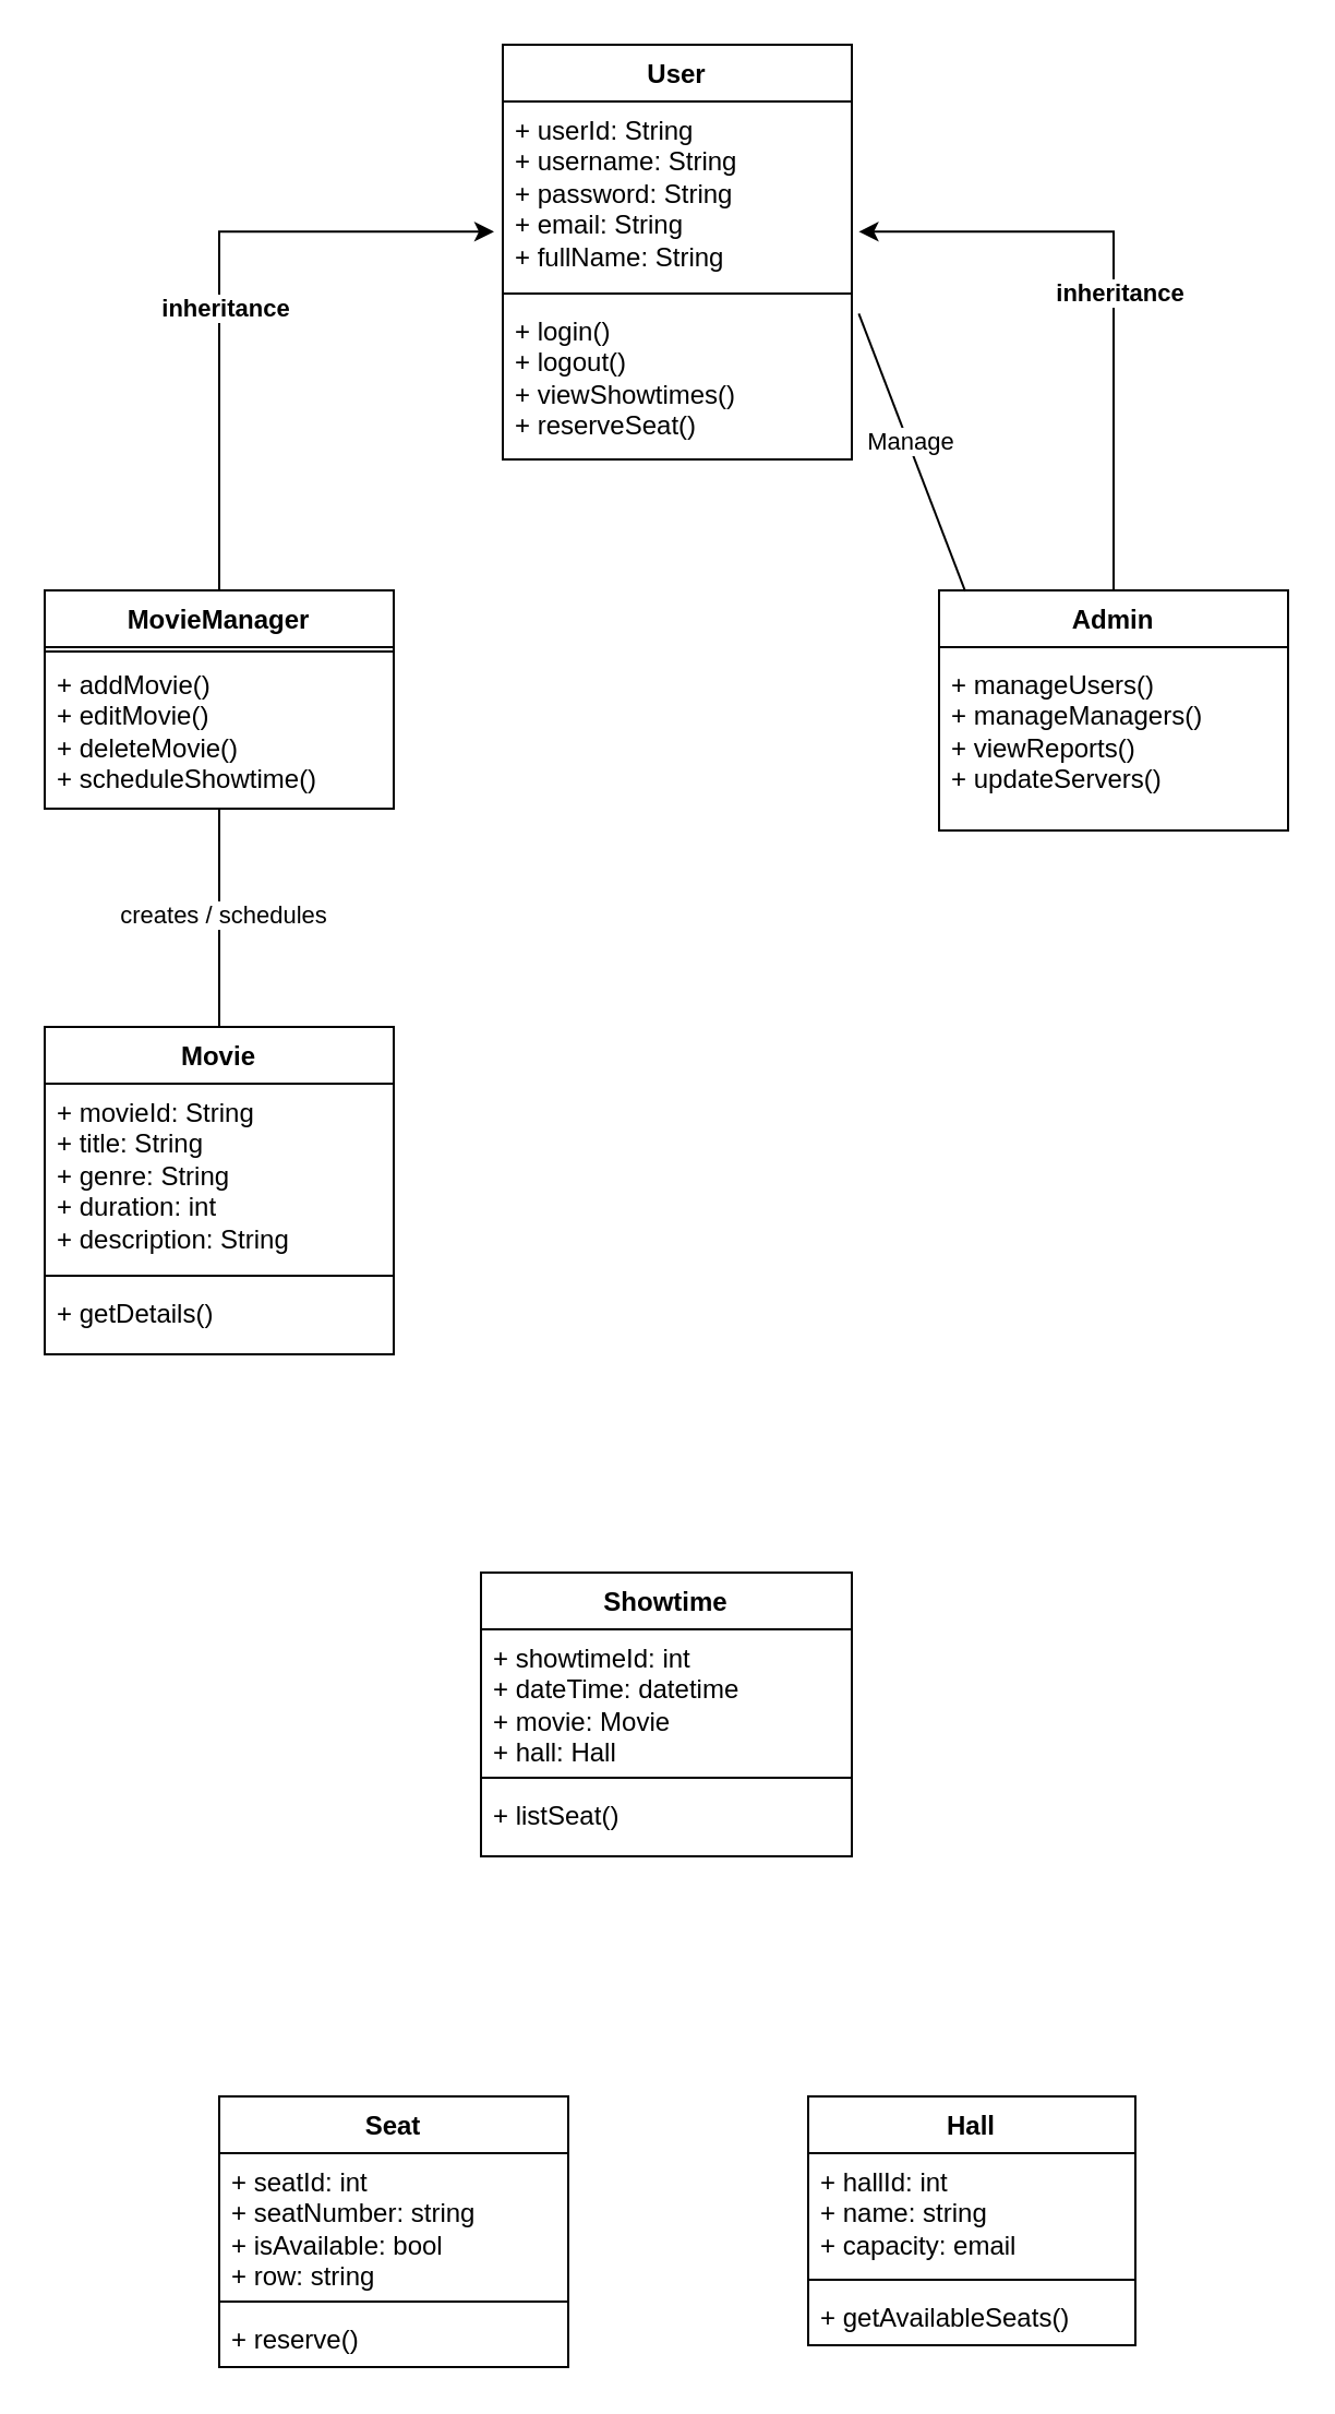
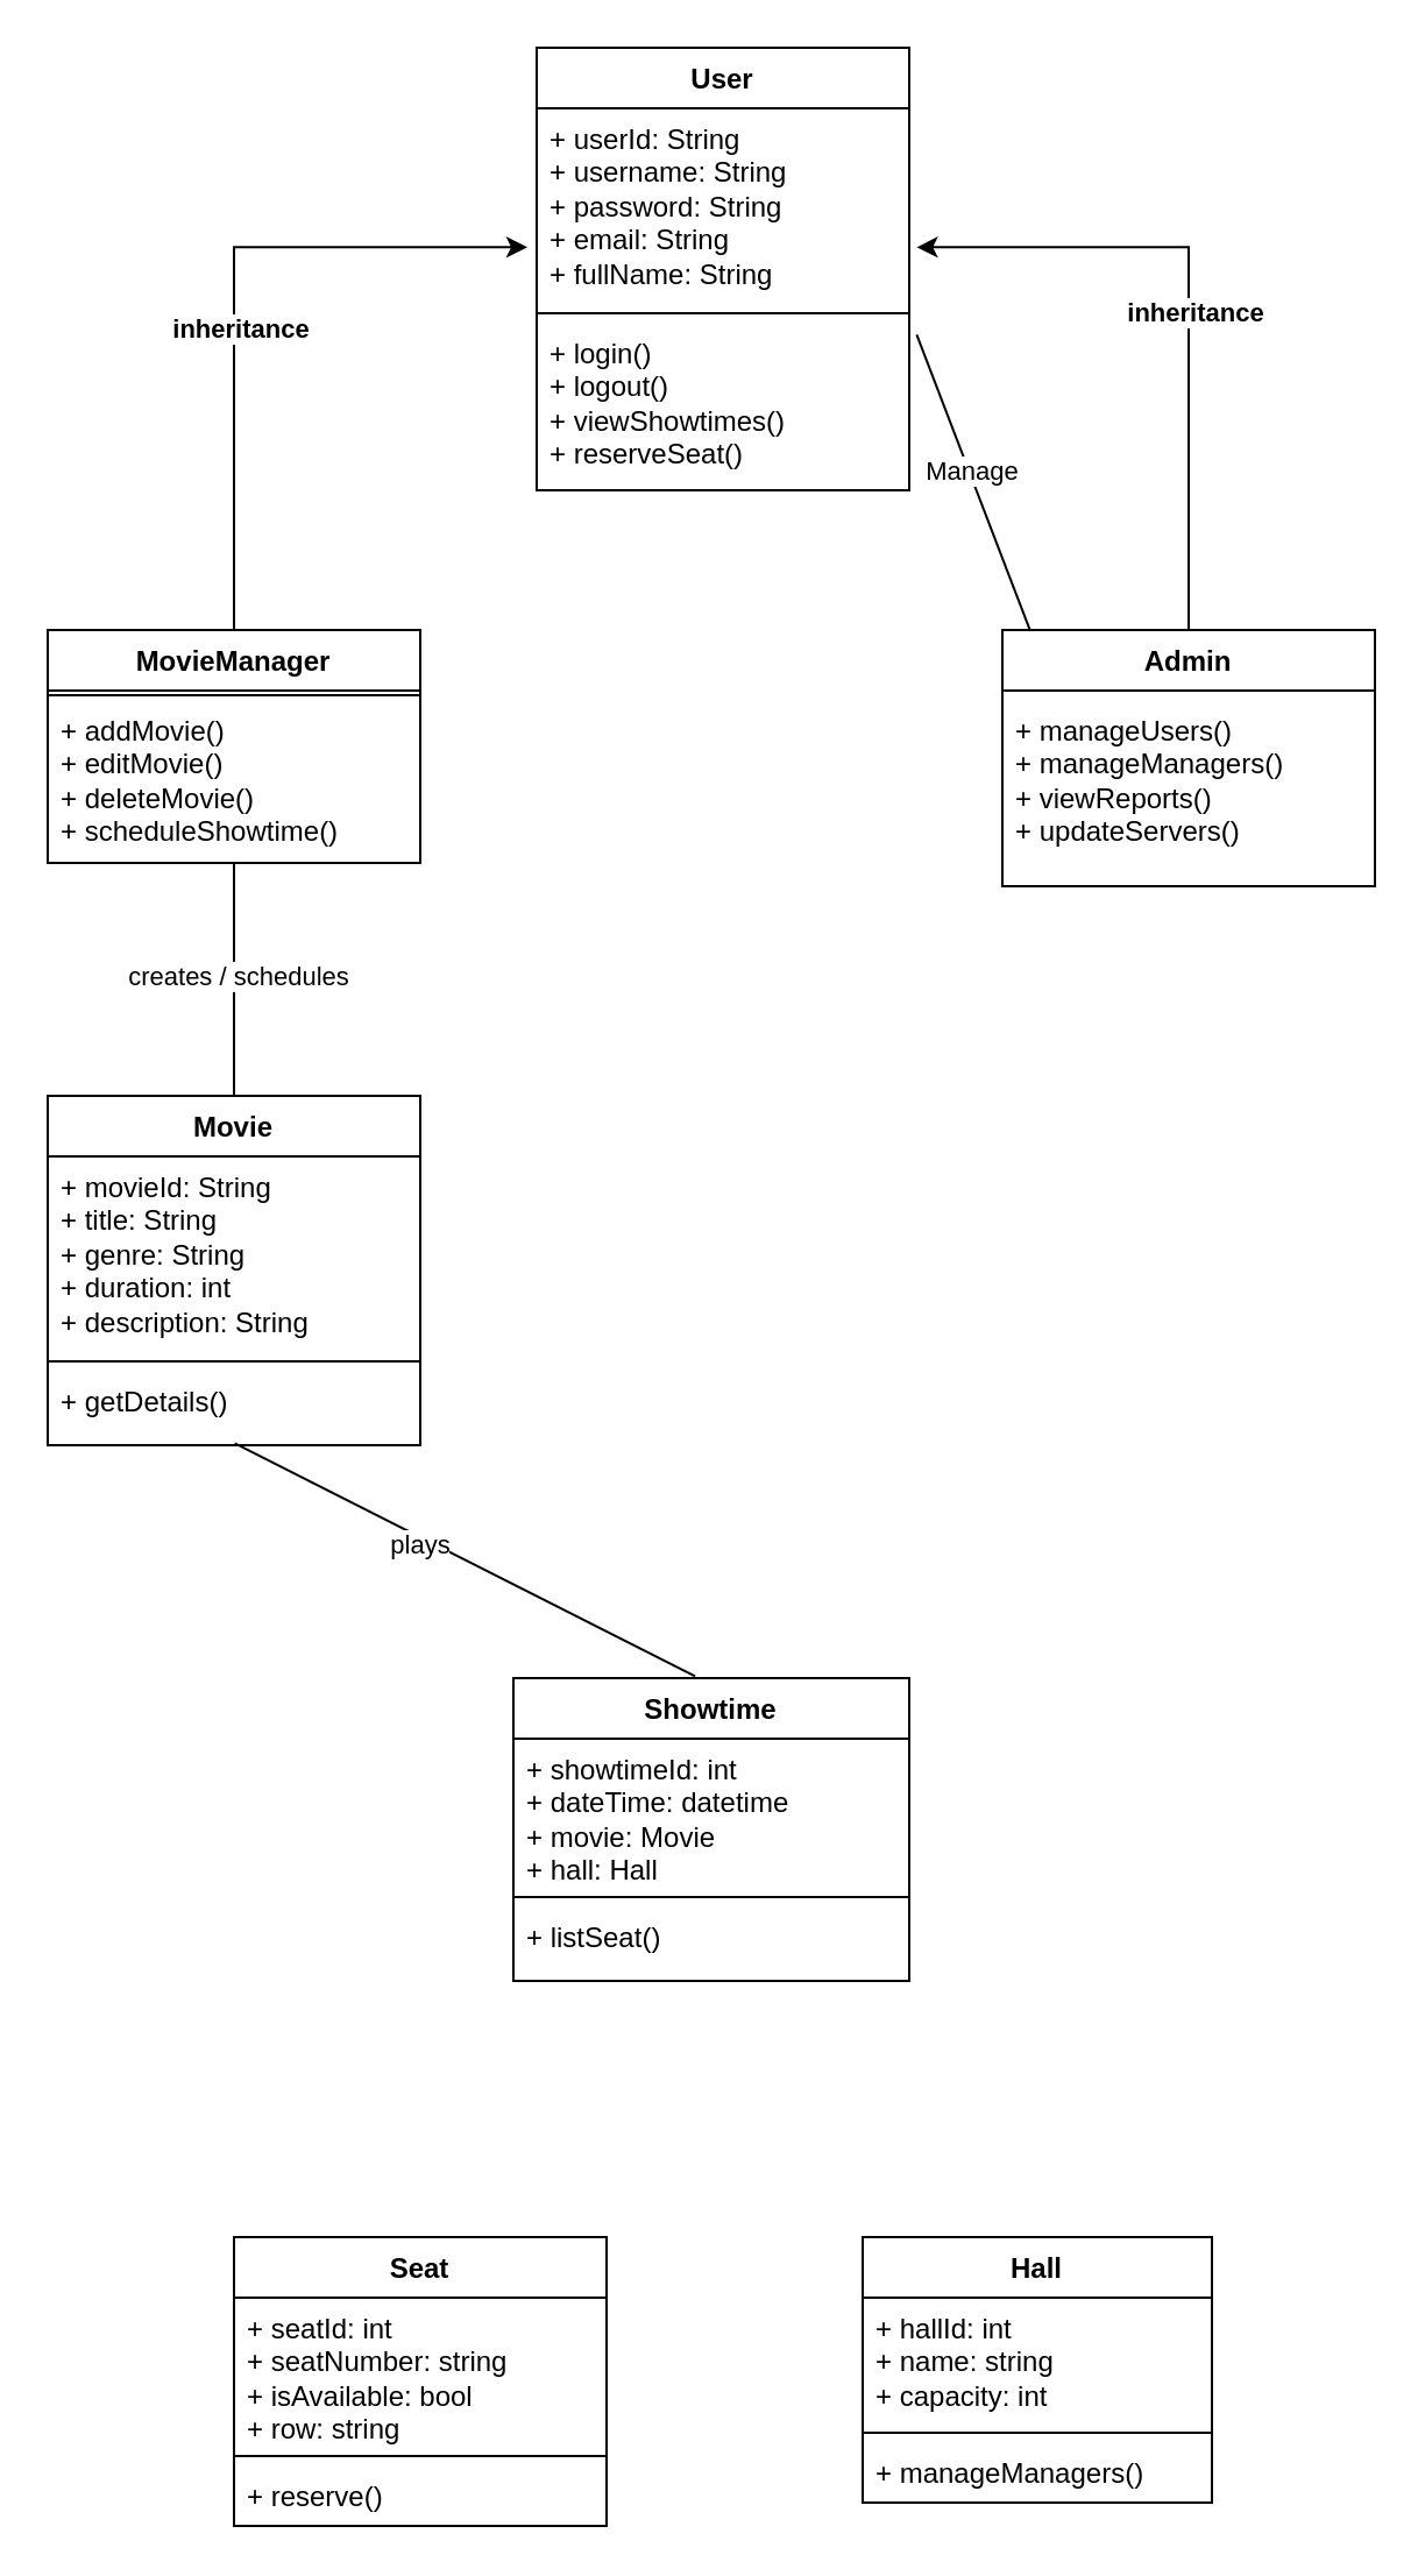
  <mxCell id="0" />
  <mxCell id="1" parent="0" />
  <mxCell id="2" value="User" style="swimlane;fontStyle=1;align=center;verticalAlign=top;childLayout=stackLayout;horizontal=1;startSize=26;horizontalStack=0;resizeParent=1;resizeParentMax=0;resizeLast=0;collapsible=1;marginBottom=0;whiteSpace=wrap;html=1;" parent="1" vertex="1"><mxGeometry x="230" y="20" width="160" height="190" as="geometry"><mxRectangle x="220" y="160" width="70" height="30" as="alternateBounds" /></mxGeometry></mxCell>
  <mxCell id="3" value="&lt;div&gt;+ userId: String&lt;/div&gt;&lt;div&gt;+ username: String&lt;/div&gt;&lt;div&gt;+ password: String&lt;/div&gt;&lt;div&gt;+ email: String&lt;/div&gt;&lt;div&gt;+ fullName: String&lt;/div&gt;" style="text;strokeColor=none;fillColor=none;align=left;verticalAlign=top;spacingLeft=4;spacingRight=4;overflow=hidden;rotatable=0;points=[[0,0.5],[1,0.5]];portConstraint=eastwest;whiteSpace=wrap;html=1;" parent="2" vertex="1"><mxGeometry y="26" width="160" height="84" as="geometry" /></mxCell>
  <mxCell id="4" value="" style="line;strokeWidth=1;fillColor=none;align=left;verticalAlign=middle;spacingTop=-1;spacingLeft=3;spacingRight=3;rotatable=0;labelPosition=right;points=[];portConstraint=eastwest;strokeColor=inherit;" parent="2" vertex="1"><mxGeometry y="110" width="160" height="8" as="geometry" /></mxCell>
  <mxCell id="5" value="&lt;div&gt;&lt;div&gt;+ login()&lt;/div&gt;&lt;div&gt;+ logout()&lt;/div&gt;&lt;div&gt;+ viewShowtimes()&lt;/div&gt;&lt;div&gt;+ reserveSeat()&lt;/div&gt;&lt;/div&gt;" style="text;strokeColor=none;fillColor=none;align=left;verticalAlign=top;spacingLeft=4;spacingRight=4;overflow=hidden;rotatable=0;points=[[0,0.5],[1,0.5]];portConstraint=eastwest;whiteSpace=wrap;html=1;" parent="2" vertex="1"><mxGeometry y="118" width="160" height="72" as="geometry" /></mxCell>
  <mxCell id="6" value="Movie" style="swimlane;fontStyle=1;align=center;verticalAlign=top;childLayout=stackLayout;horizontal=1;startSize=26;horizontalStack=0;resizeParent=1;resizeParentMax=0;resizeLast=0;collapsible=1;marginBottom=0;whiteSpace=wrap;html=1;" parent="1" vertex="1"><mxGeometry x="20" y="470" width="160" height="150" as="geometry" /></mxCell>
  <mxCell id="7" value="&lt;div&gt;+ movieId: String&lt;/div&gt;&lt;div&gt;+ title: String&lt;/div&gt;&lt;div&gt;+ genre: String&lt;/div&gt;&lt;div&gt;+ duration: int&lt;/div&gt;&lt;div&gt;+ description: String&lt;/div&gt;" style="text;strokeColor=none;fillColor=none;align=left;verticalAlign=top;spacingLeft=4;spacingRight=4;overflow=hidden;rotatable=0;points=[[0,0.5],[1,0.5]];portConstraint=eastwest;whiteSpace=wrap;html=1;" parent="6" vertex="1"><mxGeometry y="26" width="160" height="84" as="geometry" /></mxCell>
  <mxCell id="8" value="" style="line;strokeWidth=1;fillColor=none;align=left;verticalAlign=middle;spacingTop=-1;spacingLeft=3;spacingRight=3;rotatable=0;labelPosition=right;points=[];portConstraint=eastwest;strokeColor=inherit;" parent="6" vertex="1"><mxGeometry y="110" width="160" height="8" as="geometry" /></mxCell>
  <mxCell id="9" value="&lt;div&gt;+ getDetails()&lt;/div&gt;" style="text;strokeColor=none;fillColor=none;align=left;verticalAlign=top;spacingLeft=4;spacingRight=4;overflow=hidden;rotatable=0;points=[[0,0.5],[1,0.5]];portConstraint=eastwest;whiteSpace=wrap;html=1;" parent="6" vertex="1"><mxGeometry y="118" width="160" height="32" as="geometry" /></mxCell>
  <mxCell id="10" value="Showtime" style="swimlane;fontStyle=1;align=center;verticalAlign=top;childLayout=stackLayout;horizontal=1;startSize=26;horizontalStack=0;resizeParent=1;resizeParentMax=0;resizeLast=0;collapsible=1;marginBottom=0;whiteSpace=wrap;html=1;" parent="1" vertex="1"><mxGeometry x="220" y="720" width="170" height="130" as="geometry"><mxRectangle x="320" y="300" width="90" height="30" as="alternateBounds" /></mxGeometry></mxCell>
  <mxCell id="11" value="&lt;div&gt;+ showtimeId: int&lt;/div&gt;&lt;div&gt;+ dateTime: datetime&lt;/div&gt;&lt;div&gt;+ movie: Movie&lt;/div&gt;&lt;div&gt;+ hall: Hall&lt;/div&gt;" style="text;strokeColor=none;fillColor=none;align=left;verticalAlign=top;spacingLeft=4;spacingRight=4;overflow=hidden;rotatable=0;points=[[0,0.5],[1,0.5]];portConstraint=eastwest;whiteSpace=wrap;html=1;" parent="10" vertex="1"><mxGeometry y="26" width="170" height="64" as="geometry" /></mxCell>
  <mxCell id="12" value="" style="line;strokeWidth=1;fillColor=none;align=left;verticalAlign=middle;spacingTop=-1;spacingLeft=3;spacingRight=3;rotatable=0;labelPosition=right;points=[];portConstraint=eastwest;strokeColor=inherit;" parent="10" vertex="1"><mxGeometry y="90" width="170" height="8" as="geometry" /></mxCell>
  <mxCell id="13" value="+ listSeat()" style="text;strokeColor=none;fillColor=none;align=left;verticalAlign=top;spacingLeft=4;spacingRight=4;overflow=hidden;rotatable=0;points=[[0,0.5],[1,0.5]];portConstraint=eastwest;whiteSpace=wrap;html=1;" parent="10" vertex="1"><mxGeometry y="98" width="170" height="32" as="geometry" /></mxCell>
  <mxCell id="14" value="Seat" style="swimlane;fontStyle=1;align=center;verticalAlign=top;childLayout=stackLayout;horizontal=1;startSize=26;horizontalStack=0;resizeParent=1;resizeParentMax=0;resizeLast=0;collapsible=1;marginBottom=0;whiteSpace=wrap;html=1;" parent="1" vertex="1"><mxGeometry x="100" y="960" width="160" height="124" as="geometry" /></mxCell>
  <mxCell id="15" value="&lt;div&gt;+ seatId: int&lt;/div&gt;&lt;div&gt;+ seatNumber: string&lt;/div&gt;&lt;div&gt;+ isAvailable: bool&lt;/div&gt;&lt;div&gt;+ row: string&lt;/div&gt;&lt;div&gt;&lt;br&gt;&lt;/div&gt;" style="text;strokeColor=none;fillColor=none;align=left;verticalAlign=top;spacingLeft=4;spacingRight=4;overflow=hidden;rotatable=0;points=[[0,0.5],[1,0.5]];portConstraint=eastwest;whiteSpace=wrap;html=1;flipH=1;" parent="14" vertex="1"><mxGeometry y="26" width="160" height="64" as="geometry" /></mxCell>
  <mxCell id="16" value="" style="line;strokeWidth=1;fillColor=none;align=left;verticalAlign=middle;spacingTop=-1;spacingLeft=3;spacingRight=3;rotatable=0;labelPosition=right;points=[];portConstraint=eastwest;strokeColor=inherit;" parent="14" vertex="1"><mxGeometry y="90" width="160" height="8" as="geometry" /></mxCell>
  <mxCell id="17" value="+ reserve()" style="text;strokeColor=none;fillColor=none;align=left;verticalAlign=top;spacingLeft=4;spacingRight=4;overflow=hidden;rotatable=0;points=[[0,0.5],[1,0.5]];portConstraint=eastwest;whiteSpace=wrap;html=1;" parent="14" vertex="1"><mxGeometry y="98" width="160" height="26" as="geometry" /></mxCell>
  <mxCell id="18" value="Hall" style="swimlane;fontStyle=1;align=center;verticalAlign=top;childLayout=stackLayout;horizontal=1;startSize=26;horizontalStack=0;resizeParent=1;resizeParentMax=0;resizeLast=0;collapsible=1;marginBottom=0;whiteSpace=wrap;html=1;" parent="1" vertex="1"><mxGeometry x="370" y="960" width="150" height="114" as="geometry" /></mxCell>
- <mxCell id="19" value="&lt;div&gt;+ hallId: int&lt;/div&gt;&lt;div&gt;+ name: string&lt;/div&gt;&lt;div&gt;+ capacity: email&lt;/div&gt;" style="text;strokeColor=none;fillColor=none;align=left;verticalAlign=top;spacingLeft=4;spacingRight=4;overflow=hidden;rotatable=0;points=[[0,0.5],[1,0.5]];portConstraint=eastwest;whiteSpace=wrap;html=1;" parent="18" vertex="1"><mxGeometry y="26" width="150" height="54" as="geometry" /></mxCell>
+ <mxCell id="19" value="&lt;div&gt;+ hallId: int&lt;/div&gt;&lt;div&gt;+ name: string&lt;/div&gt;&lt;div&gt;+ capacity: int&lt;/div&gt;" style="text;strokeColor=none;fillColor=none;align=left;verticalAlign=top;spacingLeft=4;spacingRight=4;overflow=hidden;rotatable=0;points=[[0,0.5],[1,0.5]];portConstraint=eastwest;whiteSpace=wrap;html=1;" parent="18" vertex="1"><mxGeometry y="26" width="150" height="54" as="geometry" /></mxCell>
  <mxCell id="20" value="" style="line;strokeWidth=1;fillColor=none;align=left;verticalAlign=middle;spacingTop=-1;spacingLeft=3;spacingRight=3;rotatable=0;labelPosition=right;points=[];portConstraint=eastwest;strokeColor=inherit;" parent="18" vertex="1"><mxGeometry y="80" width="150" height="8" as="geometry" /></mxCell>
- <mxCell id="21" value="+ getAvailableSeats()" style="text;strokeColor=none;fillColor=none;align=left;verticalAlign=top;spacingLeft=4;spacingRight=4;overflow=hidden;rotatable=0;points=[[0,0.5],[1,0.5]];portConstraint=eastwest;whiteSpace=wrap;html=1;" parent="18" vertex="1"><mxGeometry y="88" width="150" height="26" as="geometry" /></mxCell>
+ <mxCell id="21" value="+ manageManagers()" style="text;strokeColor=none;fillColor=none;align=left;verticalAlign=top;spacingLeft=4;spacingRight=4;overflow=hidden;rotatable=0;points=[[0,0.5],[1,0.5]];portConstraint=eastwest;whiteSpace=wrap;html=1;" parent="18" vertex="1"><mxGeometry y="88" width="150" height="26" as="geometry" /></mxCell>
  <mxCell id="22" style="edgeStyle=orthogonalEdgeStyle;rounded=0;orthogonalLoop=1;jettySize=auto;html=1;entryX=1.02;entryY=0.71;entryDx=0;entryDy=0;entryPerimeter=0;" parent="1" source="24" target="3" edge="1"><mxGeometry relative="1" as="geometry" /></mxCell>
  <mxCell id="23" value="&lt;b&gt;inheritance&lt;/b&gt;" style="edgeLabel;html=1;align=center;verticalAlign=middle;resizable=0;points=[];" parent="22" vertex="1" connectable="0"><mxGeometry x="-0.024" y="-2" relative="1" as="geometry"><mxPoint as="offset" /></mxGeometry></mxCell>
  <mxCell id="24" value="Admin" style="swimlane;fontStyle=1;align=center;verticalAlign=top;childLayout=stackLayout;horizontal=1;startSize=26;horizontalStack=0;resizeParent=1;resizeParentMax=0;resizeLast=0;collapsible=1;marginBottom=0;whiteSpace=wrap;html=1;" parent="1" vertex="1"><mxGeometry x="430" y="270" width="160" height="110" as="geometry" /></mxCell>
  <mxCell id="25" value="+ field: type" style="text;strokeColor=none;fillColor=none;align=left;verticalAlign=top;spacingLeft=4;spacingRight=4;overflow=hidden;rotatable=0;points=[[0,0.5],[1,0.5]];portConstraint=eastwest;whiteSpace=wrap;html=1;" parent="24" vertex="1"><mxGeometry y="26" width="160" height="4" as="geometry" /></mxCell>
  <mxCell id="26" value="" style="line;strokeWidth=1;fillColor=none;align=left;verticalAlign=middle;spacingTop=-1;spacingLeft=3;spacingRight=3;rotatable=0;labelPosition=right;points=[];portConstraint=eastwest;strokeColor=inherit;" parent="24" vertex="1"><mxGeometry y="30" width="160" as="geometry" /></mxCell>
  <mxCell id="27" value="&lt;div&gt;+ manageUsers()&lt;/div&gt;&lt;div&gt;+ manageManagers()&lt;/div&gt;&lt;div&gt;+ viewReports()&lt;/div&gt;&lt;div&gt;+ updateServers()&lt;/div&gt;" style="text;strokeColor=none;fillColor=none;align=left;verticalAlign=top;spacingLeft=4;spacingRight=4;overflow=hidden;rotatable=0;points=[[0,0.5],[1,0.5]];portConstraint=eastwest;whiteSpace=wrap;html=1;" parent="24" vertex="1"><mxGeometry y="30" width="160" height="80" as="geometry" /></mxCell>
  <mxCell id="28" value="MovieManager" style="swimlane;fontStyle=1;align=center;verticalAlign=top;childLayout=stackLayout;horizontal=1;startSize=26;horizontalStack=0;resizeParent=1;resizeParentMax=0;resizeLast=0;collapsible=1;marginBottom=0;whiteSpace=wrap;html=1;" parent="1" vertex="1"><mxGeometry x="20" y="270" width="160" height="100" as="geometry" /></mxCell>
  <mxCell id="29" value="" style="line;strokeWidth=1;fillColor=none;align=left;verticalAlign=middle;spacingTop=-1;spacingLeft=3;spacingRight=3;rotatable=0;labelPosition=right;points=[];portConstraint=eastwest;strokeColor=inherit;" parent="28" vertex="1"><mxGeometry y="26" width="160" height="4" as="geometry" /></mxCell>
  <mxCell id="30" value="&lt;div&gt;+ addMovie()&lt;/div&gt;&lt;div&gt;+ editMovie()&lt;/div&gt;&lt;div&gt;+ deleteMovie()&lt;/div&gt;&lt;div&gt;+ scheduleShowtime()&lt;/div&gt;" style="text;strokeColor=none;fillColor=none;align=left;verticalAlign=top;spacingLeft=4;spacingRight=4;overflow=hidden;rotatable=0;points=[[0,0.5],[1,0.5]];portConstraint=eastwest;whiteSpace=wrap;html=1;" parent="28" vertex="1"><mxGeometry y="30" width="160" height="70" as="geometry" /></mxCell>
  <mxCell id="31" style="edgeStyle=orthogonalEdgeStyle;rounded=0;orthogonalLoop=1;jettySize=auto;html=1;entryX=-0.025;entryY=0.71;entryDx=0;entryDy=0;entryPerimeter=0;" parent="1" source="28" target="3" edge="1"><mxGeometry relative="1" as="geometry" /></mxCell>
  <mxCell id="32" value="&lt;b&gt;inheritance&lt;/b&gt;" style="edgeLabel;html=1;align=center;verticalAlign=middle;resizable=0;points=[];" parent="31" vertex="1" connectable="0"><mxGeometry x="-0.103" y="-2" relative="1" as="geometry"><mxPoint as="offset" /></mxGeometry></mxCell>
  <mxCell id="33" value="" style="endArrow=none;html=1;rounded=0;exitX=0.5;exitY=0;exitDx=0;exitDy=0;" parent="1" source="6" edge="1"><mxGeometry width="50" height="50" relative="1" as="geometry"><mxPoint x="100" y="460" as="sourcePoint" /><mxPoint x="100" y="370" as="targetPoint" /></mxGeometry></mxCell>
  <mxCell id="34" value="creates / schedules" style="edgeLabel;html=1;align=center;verticalAlign=middle;resizable=0;points=[];" parent="33" vertex="1" connectable="0"><mxGeometry x="0.044" y="-1" relative="1" as="geometry"><mxPoint as="offset" /></mxGeometry></mxCell>
+ <mxCell id="35" value="" style="endArrow=none;html=1;rounded=0;entryX=0.502;entryY=0.975;entryDx=0;entryDy=0;entryPerimeter=0;exitX=0.459;exitY=-0.006;exitDx=0;exitDy=0;exitPerimeter=0;" parent="1" source="10" target="9" edge="1"><mxGeometry width="50" height="50" relative="1" as="geometry"><mxPoint x="100" y="710" as="sourcePoint" /><mxPoint x="350" y="780" as="targetPoint" /><Array as="points" /></mxGeometry></mxCell>
+ <mxCell id="36" value="plays" style="edgeLabel;html=1;align=center;verticalAlign=middle;resizable=0;points=[];" parent="35" vertex="1" connectable="0"><mxGeometry x="0.184" y="3" relative="1" as="geometry"><mxPoint as="offset" /></mxGeometry></mxCell>
  <mxCell id="37" value="" style="endArrow=none;html=1;rounded=0;exitX=0.075;exitY=0.004;exitDx=0;exitDy=0;exitPerimeter=0;entryX=1.02;entryY=0.072;entryDx=0;entryDy=0;entryPerimeter=0;" parent="1" source="24" target="5" edge="1"><mxGeometry width="50" height="50" relative="1" as="geometry"><mxPoint x="300" y="250" as="sourcePoint" /><mxPoint x="350" y="200" as="targetPoint" /></mxGeometry></mxCell>
  <mxCell id="38" value="Manage" style="edgeLabel;html=1;align=center;verticalAlign=middle;resizable=0;points=[];" parent="37" vertex="1" connectable="0"><mxGeometry x="0.071" y="-1" relative="1" as="geometry"><mxPoint as="offset" /></mxGeometry></mxCell>
